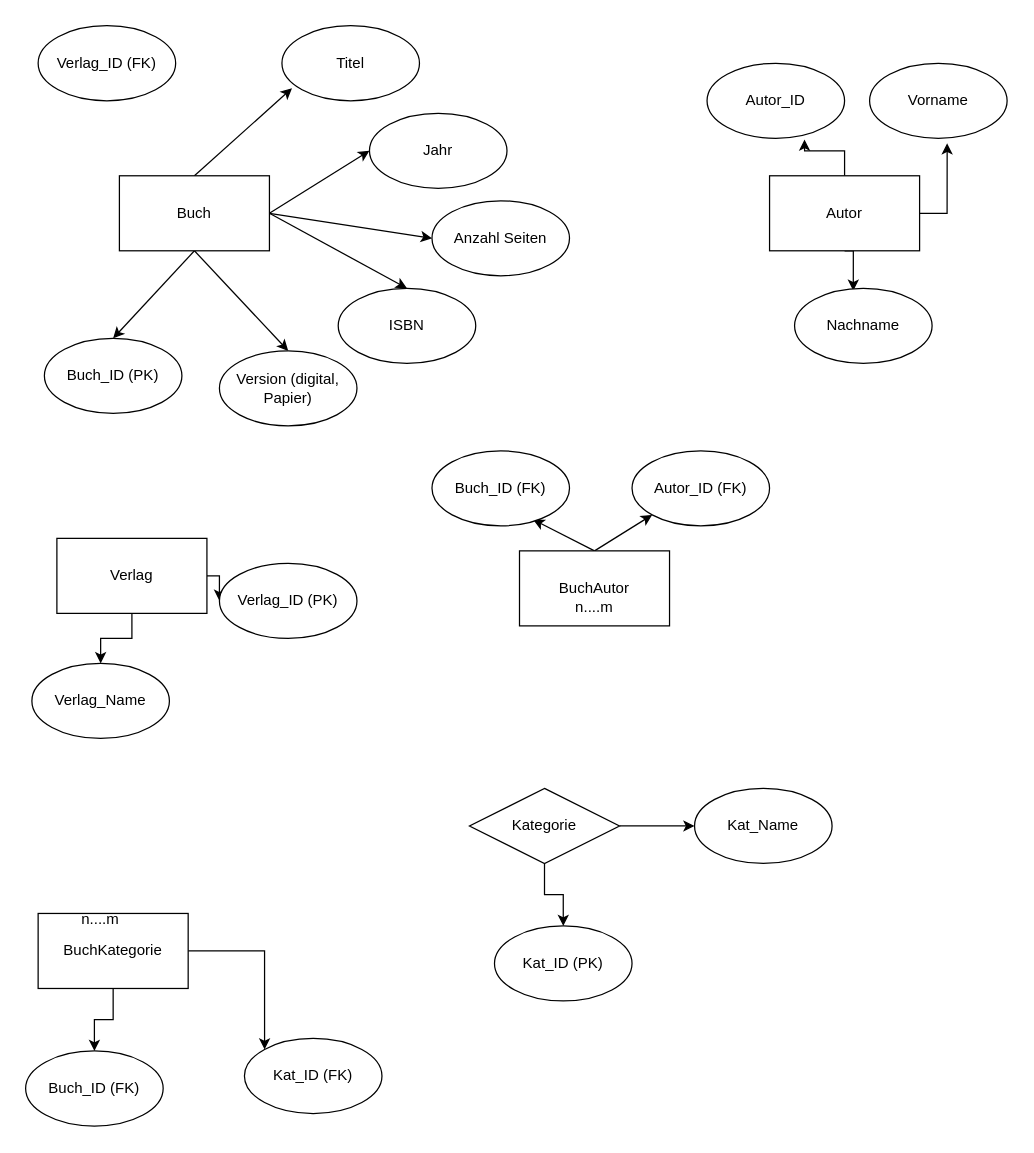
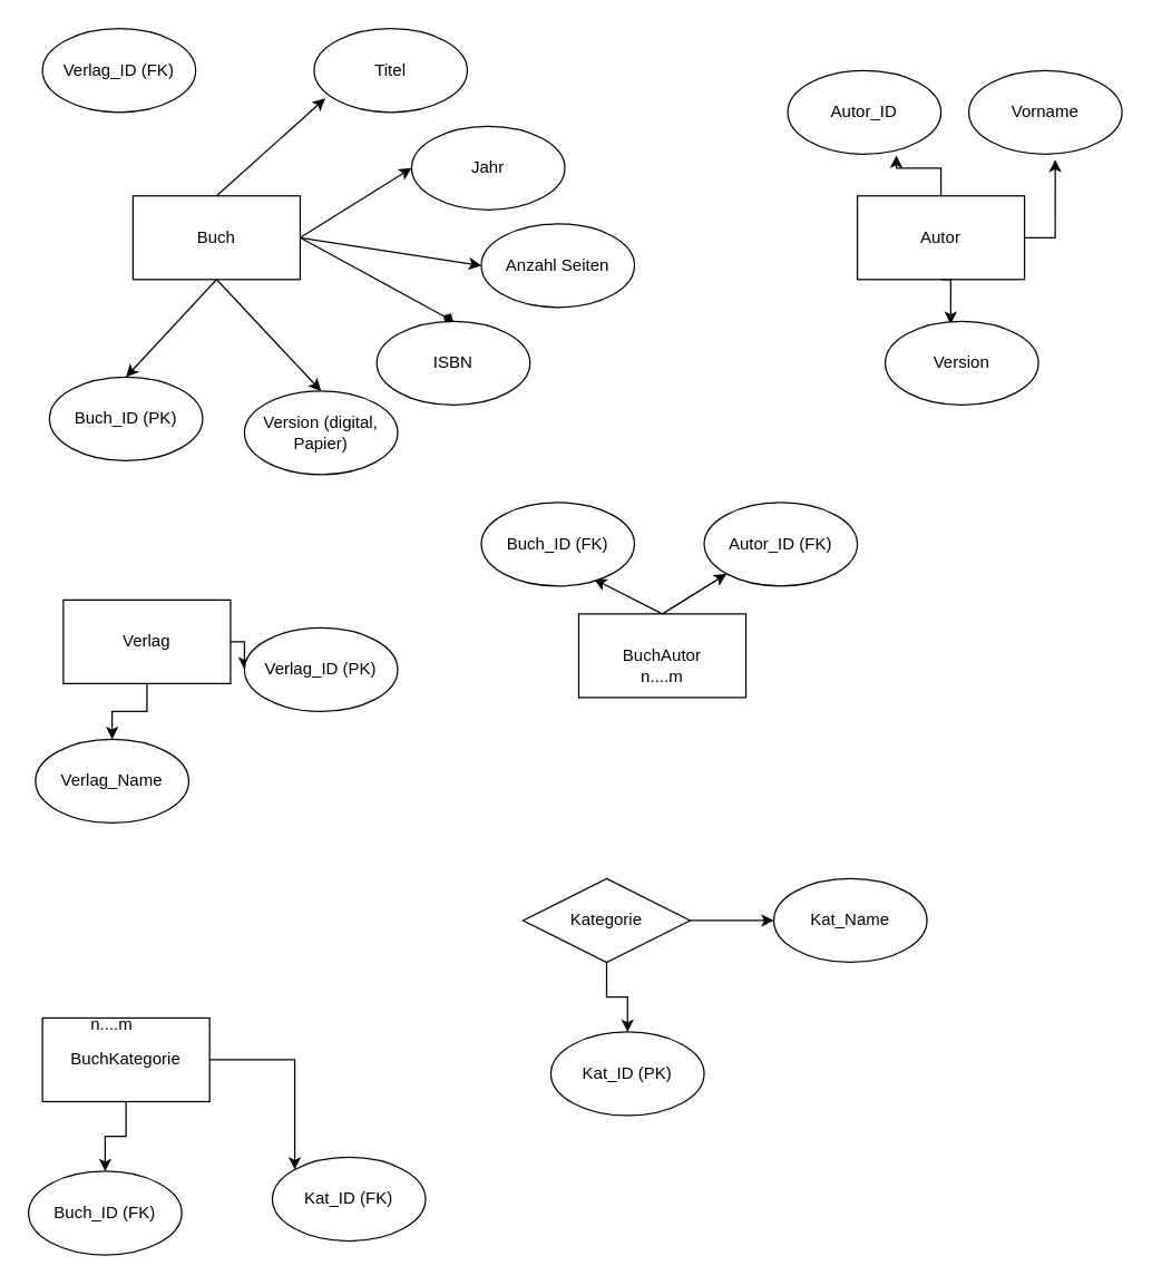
  <mxCell id="0" />
  <mxCell id="1" parent="0" />
  <mxCell id="2" style="rounded=0;orthogonalLoop=1;jettySize=auto;html=1;exitX=0.5;exitY=0;exitDx=0;exitDy=0;entryX=0.073;entryY=0.833;entryDx=0;entryDy=0;entryPerimeter=0;" edge="1" parent="1" source="8" target="9"><mxGeometry relative="1" as="geometry" /></mxCell>
  <mxCell id="3" style="rounded=0;orthogonalLoop=1;jettySize=auto;html=1;exitX=1;exitY=0.5;exitDx=0;exitDy=0;entryX=0;entryY=0.5;entryDx=0;entryDy=0;" edge="1" parent="1" source="8" target="10"><mxGeometry relative="1" as="geometry" /></mxCell>
- <mxCell id="4" style="rounded=0;orthogonalLoop=1;jettySize=auto;html=1;exitX=1;exitY=0.5;exitDx=0;exitDy=0;entryX=0.5;entryY=0;entryDx=0;entryDy=0;" edge="1" parent="1" source="8" target="11"><mxGeometry relative="1" as="geometry" /></mxCell>
+ <mxCell id="4" style="rounded=0;orthogonalLoop=1;jettySize=auto;html=1;exitX=1;exitY=0.5;exitDx=0;exitDy=0;entryX=0.5;entryY=0;entryDx=0;entryDy=0;endArrow=diamond;" edge="1" parent="1" source="8" target="11"><mxGeometry relative="1" as="geometry" /></mxCell>
  <mxCell id="5" style="rounded=0;orthogonalLoop=1;jettySize=auto;html=1;exitX=0.5;exitY=1;exitDx=0;exitDy=0;entryX=0.5;entryY=0;entryDx=0;entryDy=0;" edge="1" parent="1" source="8" target="12"><mxGeometry relative="1" as="geometry" /></mxCell>
  <mxCell id="6" style="rounded=0;orthogonalLoop=1;jettySize=auto;html=1;exitX=1;exitY=0.5;exitDx=0;exitDy=0;entryX=0;entryY=0.5;entryDx=0;entryDy=0;" edge="1" parent="1" source="8" target="13"><mxGeometry relative="1" as="geometry" /></mxCell>
  <mxCell id="7" style="rounded=0;orthogonalLoop=1;jettySize=auto;html=1;exitX=0.5;exitY=1;exitDx=0;exitDy=0;entryX=0.5;entryY=0;entryDx=0;entryDy=0;" edge="1" parent="1" source="8" target="14"><mxGeometry relative="1" as="geometry" /></mxCell>
  <mxCell id="8" value="Buch" style="rounded=0;whiteSpace=wrap;html=1;" vertex="1" parent="1"><mxGeometry x="95" y="140" width="120" height="60" as="geometry" /></mxCell>
  <mxCell id="9" value="Titel" style="ellipse;whiteSpace=wrap;html=1;" vertex="1" parent="1"><mxGeometry x="225" y="20" width="110" height="60" as="geometry" /></mxCell>
  <mxCell id="10" value="Jahr" style="ellipse;whiteSpace=wrap;html=1;" vertex="1" parent="1"><mxGeometry x="295" y="90" width="110" height="60" as="geometry" /></mxCell>
  <mxCell id="11" value="ISBN" style="ellipse;whiteSpace=wrap;html=1;" vertex="1" parent="1"><mxGeometry x="270" y="230" width="110" height="60" as="geometry" /></mxCell>
  <mxCell id="12" value="Buch_ID (PK)" style="ellipse;whiteSpace=wrap;html=1;" vertex="1" parent="1"><mxGeometry x="35" y="270" width="110" height="60" as="geometry" /></mxCell>
  <mxCell id="13" value="Anzahl Seiten" style="ellipse;whiteSpace=wrap;html=1;" vertex="1" parent="1"><mxGeometry x="345" y="160" width="110" height="60" as="geometry" /></mxCell>
  <mxCell id="14" value="Version (digital, Papier)" style="ellipse;whiteSpace=wrap;html=1;" vertex="1" parent="1"><mxGeometry x="175" y="280" width="110" height="60" as="geometry" /></mxCell>
  <mxCell id="15" style="edgeStyle=orthogonalEdgeStyle;rounded=0;orthogonalLoop=1;jettySize=auto;html=1;exitX=0.5;exitY=0;exitDx=0;exitDy=0;entryX=0.709;entryY=1.017;entryDx=0;entryDy=0;entryPerimeter=0;" edge="1" parent="1" source="18" target="21"><mxGeometry relative="1" as="geometry" /></mxCell>
  <mxCell id="16" style="edgeStyle=orthogonalEdgeStyle;rounded=0;orthogonalLoop=1;jettySize=auto;html=1;exitX=0.5;exitY=1;exitDx=0;exitDy=0;entryX=0.427;entryY=0.033;entryDx=0;entryDy=0;entryPerimeter=0;" edge="1" parent="1" source="18" target="20"><mxGeometry relative="1" as="geometry" /></mxCell>
  <mxCell id="17" style="edgeStyle=orthogonalEdgeStyle;rounded=0;orthogonalLoop=1;jettySize=auto;html=1;exitX=1;exitY=0.5;exitDx=0;exitDy=0;entryX=0.564;entryY=1.067;entryDx=0;entryDy=0;entryPerimeter=0;" edge="1" parent="1" source="18" target="19"><mxGeometry relative="1" as="geometry" /></mxCell>
  <mxCell id="18" value="Autor" style="rounded=0;whiteSpace=wrap;html=1;" vertex="1" parent="1"><mxGeometry x="615" y="140" width="120" height="60" as="geometry" /></mxCell>
  <mxCell id="19" value="Vorname" style="ellipse;whiteSpace=wrap;html=1;" vertex="1" parent="1"><mxGeometry x="695" y="50" width="110" height="60" as="geometry" /></mxCell>
- <mxCell id="20" value="Nachname" style="ellipse;whiteSpace=wrap;html=1;" vertex="1" parent="1"><mxGeometry x="635" y="230" width="110" height="60" as="geometry" /></mxCell>
+ <mxCell id="20" value="Version" style="ellipse;whiteSpace=wrap;html=1;" vertex="1" parent="1"><mxGeometry x="635" y="230" width="110" height="60" as="geometry" /></mxCell>
  <mxCell id="21" value="Autor_ID" style="ellipse;whiteSpace=wrap;html=1;" vertex="1" parent="1"><mxGeometry x="565" y="50" width="110" height="60" as="geometry" /></mxCell>
  <mxCell id="22" value="Autor_ID (FK)" style="ellipse;whiteSpace=wrap;html=1;" vertex="1" parent="1"><mxGeometry x="505" y="360" width="110" height="60" as="geometry" /></mxCell>
  <mxCell id="23" style="rounded=0;orthogonalLoop=1;jettySize=auto;html=1;exitX=0.5;exitY=0;exitDx=0;exitDy=0;entryX=0.736;entryY=0.917;entryDx=0;entryDy=0;entryPerimeter=0;" edge="1" parent="1" source="25" target="26"><mxGeometry relative="1" as="geometry" /></mxCell>
  <mxCell id="24" style="rounded=0;orthogonalLoop=1;jettySize=auto;html=1;exitX=0.5;exitY=0;exitDx=0;exitDy=0;entryX=0;entryY=1;entryDx=0;entryDy=0;" edge="1" parent="1" source="25" target="22"><mxGeometry relative="1" as="geometry" /></mxCell>
  <mxCell id="25" value="BuchAutor" style="rounded=0;whiteSpace=wrap;html=1;" vertex="1" parent="1"><mxGeometry x="415" y="440" width="120" height="60" as="geometry" /></mxCell>
  <mxCell id="26" value="Buch_ID (FK)" style="ellipse;whiteSpace=wrap;html=1;" vertex="1" parent="1"><mxGeometry x="345" y="360" width="110" height="60" as="geometry" /></mxCell>
  <mxCell id="27" value="n....m" style="text;html=1;strokeColor=none;fillColor=none;align=center;verticalAlign=middle;whiteSpace=wrap;rounded=0;" vertex="1" parent="1"><mxGeometry x="445" y="470" width="60" height="30" as="geometry" /></mxCell>
  <mxCell id="28" style="edgeStyle=orthogonalEdgeStyle;rounded=0;orthogonalLoop=1;jettySize=auto;html=1;exitX=1;exitY=0.5;exitDx=0;exitDy=0;entryX=0;entryY=0.5;entryDx=0;entryDy=0;" edge="1" parent="1" source="30" target="31"><mxGeometry relative="1" as="geometry" /></mxCell>
  <mxCell id="29" style="edgeStyle=orthogonalEdgeStyle;rounded=0;orthogonalLoop=1;jettySize=auto;html=1;exitX=0.5;exitY=1;exitDx=0;exitDy=0;entryX=0.5;entryY=0;entryDx=0;entryDy=0;" edge="1" parent="1" source="30" target="32"><mxGeometry relative="1" as="geometry" /></mxCell>
  <mxCell id="30" value="Verlag" style="rounded=0;whiteSpace=wrap;html=1;" vertex="1" parent="1"><mxGeometry x="45" y="430" width="120" height="60" as="geometry" /></mxCell>
  <mxCell id="31" value="Verlag_ID (PK)" style="ellipse;whiteSpace=wrap;html=1;" vertex="1" parent="1"><mxGeometry x="175" y="450" width="110" height="60" as="geometry" /></mxCell>
  <mxCell id="32" value="Verlag_Name" style="ellipse;whiteSpace=wrap;html=1;" vertex="1" parent="1"><mxGeometry x="25" y="530" width="110" height="60" as="geometry" /></mxCell>
  <mxCell id="33" value="Verlag_ID (FK)" style="ellipse;whiteSpace=wrap;html=1;" vertex="1" parent="1"><mxGeometry x="30" y="20" width="110" height="60" as="geometry" /></mxCell>
  <mxCell id="34" style="edgeStyle=orthogonalEdgeStyle;rounded=0;orthogonalLoop=1;jettySize=auto;html=1;exitX=1;exitY=0.5;exitDx=0;exitDy=0;" edge="1" parent="1" source="36" target="37"><mxGeometry relative="1" as="geometry" /></mxCell>
  <mxCell id="35" style="edgeStyle=orthogonalEdgeStyle;rounded=0;orthogonalLoop=1;jettySize=auto;html=1;exitX=0.5;exitY=1;exitDx=0;exitDy=0;entryX=0.5;entryY=0;entryDx=0;entryDy=0;" edge="1" parent="1" source="36" target="38"><mxGeometry relative="1" as="geometry" /></mxCell>
  <mxCell id="36" value="Kategorie" style="rhombus;whiteSpace=wrap;html=1;" vertex="1" parent="1"><mxGeometry x="375" y="630" width="120" height="60" as="geometry" /></mxCell>
  <mxCell id="37" value="Kat_Name" style="ellipse;whiteSpace=wrap;html=1;" vertex="1" parent="1"><mxGeometry x="555" y="630" width="110" height="60" as="geometry" /></mxCell>
  <mxCell id="38" value="Kat_ID (PK)" style="ellipse;whiteSpace=wrap;html=1;" vertex="1" parent="1"><mxGeometry x="395" y="740" width="110" height="60" as="geometry" /></mxCell>
  <mxCell id="39" style="edgeStyle=orthogonalEdgeStyle;rounded=0;orthogonalLoop=1;jettySize=auto;html=1;exitX=0.5;exitY=1;exitDx=0;exitDy=0;" edge="1" parent="1" source="41" target="42"><mxGeometry relative="1" as="geometry" /></mxCell>
  <mxCell id="40" style="edgeStyle=orthogonalEdgeStyle;rounded=0;orthogonalLoop=1;jettySize=auto;html=1;exitX=1;exitY=0.5;exitDx=0;exitDy=0;entryX=0;entryY=0;entryDx=0;entryDy=0;" edge="1" parent="1" source="41" target="43"><mxGeometry relative="1" as="geometry" /></mxCell>
  <mxCell id="41" value="BuchKategorie" style="rounded=0;whiteSpace=wrap;html=1;" vertex="1" parent="1"><mxGeometry x="30" y="730" width="120" height="60" as="geometry" /></mxCell>
  <mxCell id="42" value="Buch_ID (FK)" style="ellipse;whiteSpace=wrap;html=1;" vertex="1" parent="1"><mxGeometry x="20" y="840" width="110" height="60" as="geometry" /></mxCell>
  <mxCell id="43" value="Kat_ID (FK)" style="ellipse;whiteSpace=wrap;html=1;" vertex="1" parent="1"><mxGeometry x="195" y="830" width="110" height="60" as="geometry" /></mxCell>
  <mxCell id="44" value="n....m" style="text;html=1;strokeColor=none;fillColor=none;align=center;verticalAlign=middle;whiteSpace=wrap;rounded=0;" vertex="1" parent="1"><mxGeometry x="50" y="720" width="60" height="30" as="geometry" /></mxCell>
